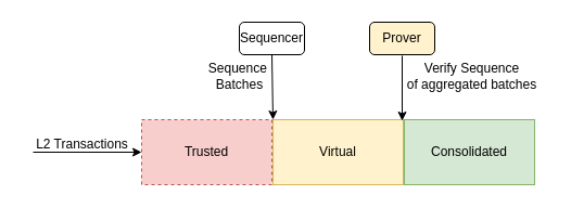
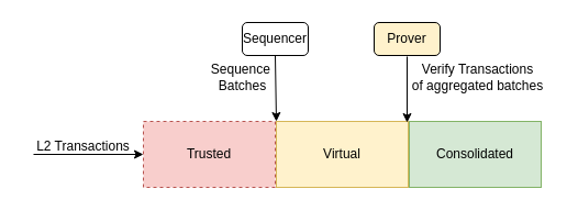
  <mxCell id="0" />
  <mxCell id="1" parent="0" />
  <mxCell id="2" value="Trusted" style="rounded=0;whiteSpace=wrap;html=1;fillColor=#f8cecc;strokeColor=#b85450;dashed=1;" vertex="1" parent="1"><mxGeometry x="130" y="110" width="120" height="60" as="geometry" /></mxCell>
  <mxCell id="3" value="Virtual" style="rounded=0;whiteSpace=wrap;html=1;fillColor=#fff2cc;strokeColor=#d6b656;" vertex="1" parent="1"><mxGeometry x="251" y="110" width="120" height="60" as="geometry" /></mxCell>
  <mxCell id="4" value="Consolidated" style="rounded=0;whiteSpace=wrap;html=1;fillColor=#d5e8d4;strokeColor=#82b366;" vertex="1" parent="1"><mxGeometry x="372" y="110" width="120" height="60" as="geometry" /></mxCell>
  <mxCell id="5" value="" style="endArrow=classic;html=1;rounded=0;entryX=0;entryY=0.5;entryDx=0;entryDy=0;" edge="1" parent="1" target="2"><mxGeometry width="50" height="50" relative="1" as="geometry"><mxPoint x="30" y="140" as="sourcePoint" /><mxPoint x="390" y="150" as="targetPoint" /></mxGeometry></mxCell>
  <mxCell id="6" value="L2 Transactions" style="text;html=1;align=center;verticalAlign=middle;resizable=0;points=[];autosize=1;strokeColor=none;fillColor=none;" vertex="1" parent="1"><mxGeometry x="20" y="118" width="110" height="30" as="geometry" /></mxCell>
  <mxCell id="7" value="" style="endArrow=classic;html=1;rounded=0;entryX=0;entryY=0;entryDx=0;entryDy=0;" edge="1" parent="1" target="3"><mxGeometry width="50" height="50" relative="1" as="geometry"><mxPoint x="250" y="50" as="sourcePoint" /><mxPoint x="390" y="150" as="targetPoint" /></mxGeometry></mxCell>
  <mxCell id="8" value="Sequence&amp;nbsp;&lt;br&gt;Batches" style="text;html=1;align=center;verticalAlign=middle;resizable=0;points=[];autosize=1;strokeColor=none;fillColor=none;" vertex="1" parent="1"><mxGeometry x="180" y="50" width="80" height="40" as="geometry" /></mxCell>
  <mxCell id="9" value="" style="endArrow=classic;html=1;rounded=0;entryX=0;entryY=0;entryDx=0;entryDy=0;" edge="1" parent="1"><mxGeometry width="50" height="50" relative="1" as="geometry"><mxPoint x="370" y="51" as="sourcePoint" /><mxPoint x="370" y="111" as="targetPoint" /></mxGeometry></mxCell>
- <mxCell id="10" value="Verify Sequence&lt;br&gt;of aggregated batches" style="text;html=1;align=center;verticalAlign=middle;resizable=0;points=[];autosize=1;strokeColor=none;fillColor=none;" vertex="1" parent="1"><mxGeometry x="364" y="50" width="140" height="40" as="geometry" /></mxCell>
+ <mxCell id="10" value="Verify Transactions&lt;br&gt;of aggregated batches" style="text;html=1;align=center;verticalAlign=middle;resizable=0;points=[];autosize=1;strokeColor=none;fillColor=none;" vertex="1" parent="1"><mxGeometry x="364" y="50" width="140" height="40" as="geometry" /></mxCell>
  <mxCell id="11" value="Prover" style="rounded=1;whiteSpace=wrap;html=1;fillColor=#fff2cc;" vertex="1" parent="1"><mxGeometry x="340" y="20" width="60" height="30" as="geometry" /></mxCell>
  <mxCell id="12" value="Sequencer" style="rounded=1;whiteSpace=wrap;html=1;" vertex="1" parent="1"><mxGeometry x="220" y="20" width="60" height="30" as="geometry" /></mxCell>
